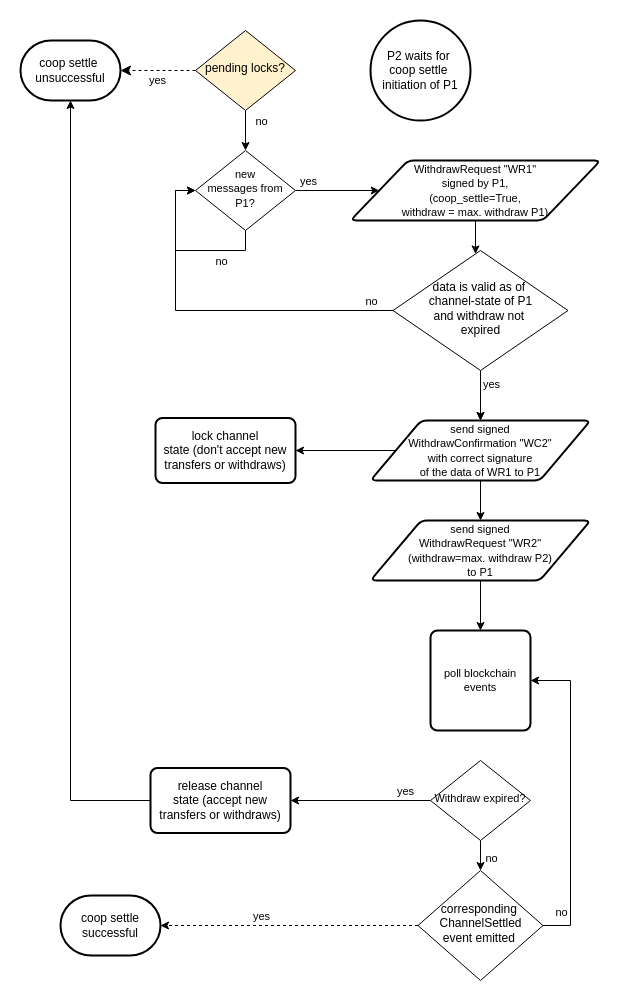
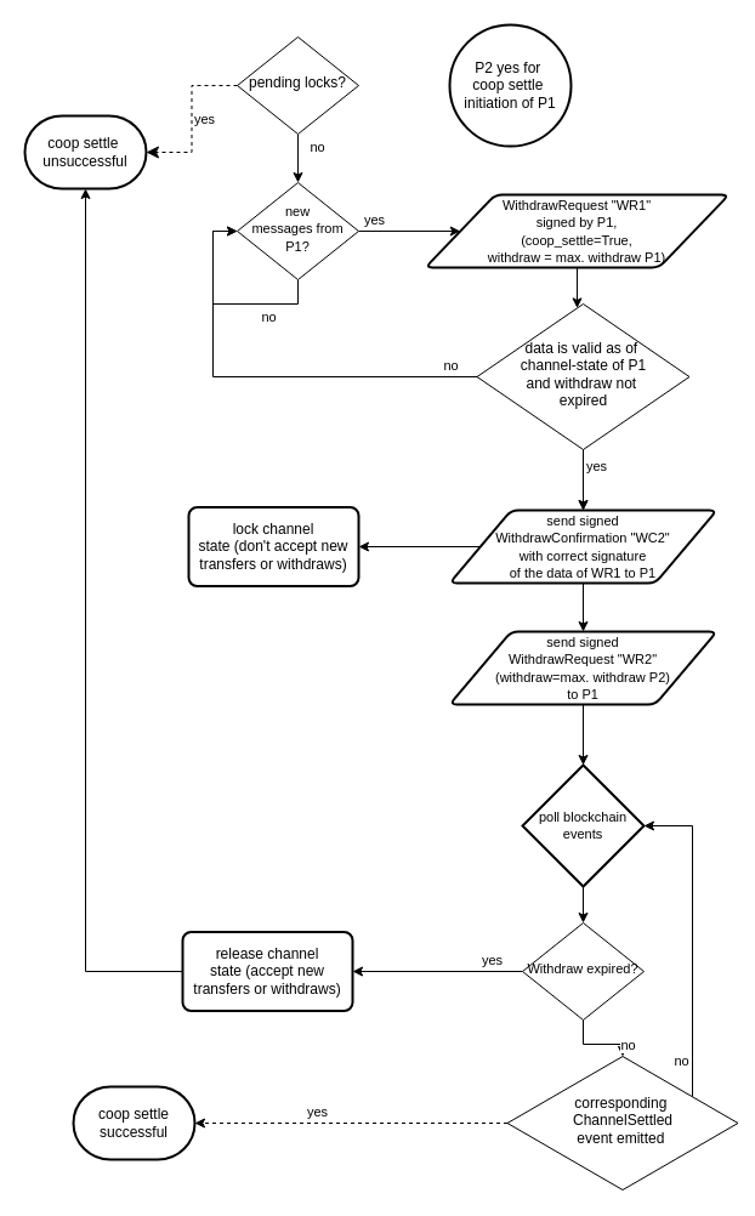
  <mxCell id="0" />
  <mxCell id="1" parent="0" />
  <mxCell id="2" value="yes" style="edgeStyle=orthogonalEdgeStyle;rounded=0;html=1;jettySize=auto;orthogonalLoop=1;fontSize=11;endArrow=classic;endFill=1;endSize=8;strokeWidth=1;shadow=0;labelBackgroundColor=none;entryX=1;entryY=0.5;entryDx=0;entryDy=0;entryPerimeter=0;dashed=1;" parent="1" source="5" target="29" edge="1"><mxGeometry y="10" relative="1" as="geometry"><mxPoint as="offset" /><mxPoint x="130" y="70" as="targetPoint" /></mxGeometry></mxCell>
  <mxCell id="3" style="edgeStyle=orthogonalEdgeStyle;rounded=0;orthogonalLoop=1;jettySize=auto;html=1;" edge="1" parent="1" source="5" target="10"><mxGeometry relative="1" as="geometry" /></mxCell>
  <mxCell id="4" value="no" style="edgeLabel;html=1;align=center;verticalAlign=middle;resizable=0;points=[];" vertex="1" connectable="0" parent="3"><mxGeometry x="0.05" y="3" relative="1" as="geometry"><mxPoint x="12" y="-11" as="offset" /></mxGeometry></mxCell>
- <mxCell id="5" value="pending locks?" style="rhombus;whiteSpace=wrap;html=1;shadow=0;fontFamily=Helvetica;fontSize=12;align=center;strokeWidth=1;spacing=6;spacingTop=-4;fillColor=#fff2cc;" parent="1" vertex="1"><mxGeometry x="195" y="30" width="100" height="80" as="geometry" /></mxCell>
+ <mxCell id="5" value="pending locks?" style="rhombus;whiteSpace=wrap;html=1;shadow=0;fontFamily=Helvetica;fontSize=12;align=center;strokeWidth=1;spacing=6;spacingTop=-4;" parent="1" vertex="1"><mxGeometry x="195" y="30" width="100" height="80" as="geometry" /></mxCell>
  <mxCell id="6" style="edgeStyle=orthogonalEdgeStyle;rounded=0;orthogonalLoop=1;jettySize=auto;html=1;" edge="1" parent="1" source="10" target="12"><mxGeometry relative="1" as="geometry" /></mxCell>
  <mxCell id="7" value="yes" style="edgeLabel;html=1;align=center;verticalAlign=middle;resizable=0;points=[];" vertex="1" connectable="0" parent="6"><mxGeometry x="-0.713" relative="1" as="geometry"><mxPoint y="-10" as="offset" /></mxGeometry></mxCell>
  <mxCell id="8" style="edgeStyle=orthogonalEdgeStyle;rounded=0;orthogonalLoop=1;jettySize=auto;html=1;entryX=0;entryY=0.5;entryDx=0;entryDy=0;" edge="1" parent="1" source="10" target="10"><mxGeometry relative="1" as="geometry"><mxPoint x="245" y="290" as="targetPoint" /><Array as="points"><mxPoint x="245" y="250" /><mxPoint x="175" y="250" /><mxPoint x="175" y="190" /></Array></mxGeometry></mxCell>
  <mxCell id="9" value="no" style="edgeLabel;html=1;align=center;verticalAlign=middle;resizable=0;points=[];" vertex="1" connectable="0" parent="8"><mxGeometry x="-0.471" y="3" relative="1" as="geometry"><mxPoint y="7" as="offset" /></mxGeometry></mxCell>
  <mxCell id="10" value="&lt;font style=&quot;font-size: 11px&quot;&gt;new &lt;br&gt;messages from P1?&lt;/font&gt;" style="rhombus;whiteSpace=wrap;html=1;shadow=0;fontFamily=Helvetica;fontSize=12;align=center;strokeWidth=1;spacing=6;spacingTop=-4;" parent="1" vertex="1"><mxGeometry x="195" y="150" width="100" height="80" as="geometry" /></mxCell>
  <mxCell id="11" style="edgeStyle=orthogonalEdgeStyle;rounded=0;orthogonalLoop=1;jettySize=auto;html=1;" parent="1" source="12" target="21" edge="1"><mxGeometry relative="1" as="geometry"><Array as="points"><mxPoint x="480" y="260" /><mxPoint x="480" y="260" /></Array></mxGeometry></mxCell>
  <mxCell id="12" value="&lt;font style=&quot;font-size: 11px&quot;&gt;WithdrawRequest &quot;WR1&quot;&lt;br&gt;signed by P1,&lt;br&gt;(coop_settle=True,&lt;br&gt;withdraw = max. withdraw P1)&lt;/font&gt;" style="shape=parallelogram;html=1;strokeWidth=2;perimeter=parallelogramPerimeter;whiteSpace=wrap;rounded=1;arcSize=12;size=0.23;" parent="1" vertex="1"><mxGeometry x="350" y="160" width="250" height="60" as="geometry" /></mxCell>
  <mxCell id="13" style="edgeStyle=orthogonalEdgeStyle;rounded=0;orthogonalLoop=1;jettySize=auto;html=1;" edge="1" parent="1" source="15" target="33"><mxGeometry relative="1" as="geometry" /></mxCell>
  <mxCell id="14" value="" style="edgeStyle=orthogonalEdgeStyle;rounded=0;orthogonalLoop=1;jettySize=auto;html=1;" edge="1" parent="1" source="15" target="39"><mxGeometry relative="1" as="geometry" /></mxCell>
  <mxCell id="15" value="&lt;font style=&quot;font-size: 11px&quot;&gt;send signed&lt;br&gt;WithdrawConfirmation &quot;WC2&quot;&lt;br&gt;with correct signature &lt;br&gt;of the data of WR1 to P1&lt;/font&gt;" style="shape=parallelogram;html=1;strokeWidth=2;perimeter=parallelogramPerimeter;whiteSpace=wrap;rounded=1;arcSize=12;size=0.23;" parent="1" vertex="1"><mxGeometry x="370" y="420" width="220" height="60" as="geometry" /></mxCell>
  <mxCell id="16" style="edgeStyle=orthogonalEdgeStyle;rounded=0;orthogonalLoop=1;jettySize=auto;html=1;" parent="1" source="21" target="15" edge="1"><mxGeometry relative="1" as="geometry" /></mxCell>
  <mxCell id="17" value="yes" style="edgeLabel;html=1;align=center;verticalAlign=middle;resizable=0;points=[];" parent="16" vertex="1" connectable="0"><mxGeometry x="-0.467" y="2" relative="1" as="geometry"><mxPoint x="8" as="offset" /></mxGeometry></mxCell>
  <mxCell id="18" value="" style="edgeStyle=orthogonalEdgeStyle;rounded=0;orthogonalLoop=1;jettySize=auto;html=1;fontSize=12;endArrow=classic;endFill=1;" parent="1" source="21" target="15" edge="1"><mxGeometry relative="1" as="geometry" /></mxCell>
  <mxCell id="19" style="edgeStyle=orthogonalEdgeStyle;rounded=0;orthogonalLoop=1;jettySize=auto;html=1;entryX=0;entryY=0.5;entryDx=0;entryDy=0;" edge="1" parent="1" source="21" target="10"><mxGeometry relative="1" as="geometry" /></mxCell>
  <mxCell id="20" value="no" style="edgeLabel;html=1;align=center;verticalAlign=middle;resizable=0;points=[];" vertex="1" connectable="0" parent="19"><mxGeometry x="-0.807" y="-2" relative="1" as="geometry"><mxPoint x="12" y="-8" as="offset" /></mxGeometry></mxCell>
  <mxCell id="21" value="&lt;font style=&quot;font-size: 12px&quot;&gt;data is valid as of&amp;nbsp;&lt;br&gt;channel-state of P1&lt;br&gt;and withdraw not&amp;nbsp;&lt;br&gt;expired&lt;br&gt;&lt;/font&gt;" style="rhombus;whiteSpace=wrap;html=1;shadow=0;fontFamily=Helvetica;fontSize=12;align=center;strokeWidth=1;spacing=6;spacingTop=-4;" parent="1" vertex="1"><mxGeometry x="392.5" y="250" width="175" height="120" as="geometry" /></mxCell>
  <mxCell id="22" style="edgeStyle=orthogonalEdgeStyle;rounded=0;orthogonalLoop=1;jettySize=auto;html=1;fontSize=11;dashed=1;" parent="1" source="26" target="30" edge="1"><mxGeometry relative="1" as="geometry"><mxPoint x="312.5" y="775" as="targetPoint" /></mxGeometry></mxCell>
  <mxCell id="23" value="yes" style="edgeLabel;html=1;align=center;verticalAlign=middle;resizable=0;points=[];fontSize=11;" parent="22" vertex="1" connectable="0"><mxGeometry x="0.289" relative="1" as="geometry"><mxPoint x="9" y="-10" as="offset" /></mxGeometry></mxCell>
  <mxCell id="24" style="edgeStyle=orthogonalEdgeStyle;rounded=0;orthogonalLoop=1;jettySize=auto;html=1;entryX=1;entryY=0.5;entryDx=0;entryDy=0;" edge="1" parent="1" source="26" target="28"><mxGeometry relative="1" as="geometry"><Array as="points"><mxPoint x="570" y="925" /><mxPoint x="570" y="680" /></Array></mxGeometry></mxCell>
  <mxCell id="25" value="no" style="edgeLabel;html=1;align=center;verticalAlign=middle;resizable=0;points=[];" vertex="1" connectable="0" parent="24"><mxGeometry x="-0.53" y="-5" relative="1" as="geometry"><mxPoint x="-15" y="32" as="offset" /></mxGeometry></mxCell>
- <mxCell id="26" value="corresponding&amp;nbsp;&lt;br&gt;ChannelSettled&lt;br&gt;event emitted&amp;nbsp;" style="rhombus;whiteSpace=wrap;html=1;shadow=0;fontFamily=Helvetica;fontSize=12;align=center;strokeWidth=1;spacing=6;spacingTop=-4;" parent="1" vertex="1"><mxGeometry x="417.5" y="870" width="125" height="110" as="geometry" /></mxCell>
- <mxCell id="28" value="poll blockchain events" style="rounded=1;whiteSpace=wrap;html=1;absoluteArcSize=1;arcSize=14;strokeWidth=2;fontSize=11;" parent="1" vertex="1"><mxGeometry x="430" y="630" width="100" height="100" as="geometry" /></mxCell>
- <mxCell id="29" value="&lt;font style=&quot;font-size: 12px&quot;&gt;coop settle&amp;nbsp;&lt;br&gt;unsuccessful&lt;/font&gt;" style="strokeWidth=2;html=1;shape=mxgraph.flowchart.terminator;whiteSpace=wrap;fontSize=11;" parent="1" vertex="1"><mxGeometry x="20" y="40" width="100" height="60" as="geometry" /></mxCell>
+ <mxCell id="26" value="corresponding&amp;nbsp;&lt;br&gt;ChannelSettled&lt;br&gt;event emitted&amp;nbsp;" style="rhombus;whiteSpace=wrap;html=1;shadow=0;fontFamily=Helvetica;fontSize=12;align=center;strokeWidth=1;spacing=6;spacingTop=-4;" parent="1" vertex="1"><mxGeometry x="417.5" y="870" width="190" height="110" as="geometry" /></mxCell>
+ <mxCell id="27" style="edgeStyle=orthogonalEdgeStyle;rounded=0;orthogonalLoop=1;jettySize=auto;html=1;" edge="1" parent="1" source="28" target="38"><mxGeometry relative="1" as="geometry" /></mxCell>
+ <mxCell id="28" value="poll blockchain events" style="rhombus;whiteSpace=wrap;html=1;absoluteArcSize=1;arcSize=14;strokeWidth=2;fontSize=11;" parent="1" vertex="1"><mxGeometry x="430" y="630" width="100" height="100" as="geometry" /></mxCell>
+ <mxCell id="29" value="&lt;font style=&quot;font-size: 12px&quot;&gt;coop settle&amp;nbsp;&lt;br&gt;unsuccessful&lt;/font&gt;" style="strokeWidth=2;html=1;shape=mxgraph.flowchart.terminator;whiteSpace=wrap;fontSize=11;" parent="1" vertex="1"><mxGeometry x="20" y="95" width="100" height="60" as="geometry" /></mxCell>
  <mxCell id="30" value="coop settle&lt;br&gt;successful" style="strokeWidth=2;html=1;shape=mxgraph.flowchart.terminator;whiteSpace=wrap;fontSize=12;" parent="1" vertex="1"><mxGeometry x="60" y="895" width="100" height="60" as="geometry" /></mxCell>
- <mxCell id="31" value="P2 waits for&amp;nbsp;&lt;br&gt;coop settle&amp;nbsp;&lt;br&gt;initiation of P1" style="strokeWidth=2;html=1;shape=mxgraph.flowchart.start_2;whiteSpace=wrap;fontSize=12;" parent="1" vertex="1"><mxGeometry x="370" y="20" width="100" height="100" as="geometry" /></mxCell>
+ <mxCell id="31" value="P2 yes for&amp;nbsp;&lt;br&gt;coop settle&amp;nbsp;&lt;br&gt;initiation of P1" style="strokeWidth=2;html=1;shape=mxgraph.flowchart.start_2;whiteSpace=wrap;fontSize=12;" parent="1" vertex="1"><mxGeometry x="370" y="20" width="100" height="100" as="geometry" /></mxCell>
  <mxCell id="32" style="edgeStyle=orthogonalEdgeStyle;rounded=0;orthogonalLoop=1;jettySize=auto;html=1;entryX=0.5;entryY=0;entryDx=0;entryDy=0;" edge="1" parent="1" source="33" target="28"><mxGeometry relative="1" as="geometry" /></mxCell>
  <mxCell id="33" value="&lt;font style=&quot;font-size: 11px&quot;&gt;send signed&lt;br&gt;WithdrawRequest &quot;WR2&quot;&lt;br&gt;(withdraw=max. withdraw P2)&lt;br&gt;to P1&lt;br&gt;&lt;/font&gt;" style="shape=parallelogram;html=1;strokeWidth=2;perimeter=parallelogramPerimeter;whiteSpace=wrap;rounded=1;arcSize=12;size=0.23;" vertex="1" parent="1"><mxGeometry x="370" y="520" width="220" height="60" as="geometry" /></mxCell>
  <mxCell id="34" value="" style="edgeStyle=orthogonalEdgeStyle;rounded=0;orthogonalLoop=1;jettySize=auto;html=1;" edge="1" parent="1" source="38" target="26"><mxGeometry relative="1" as="geometry" /></mxCell>
  <mxCell id="35" value="no" style="edgeLabel;html=1;align=center;verticalAlign=middle;resizable=0;points=[];" vertex="1" connectable="0" parent="34"><mxGeometry x="0.48" relative="1" as="geometry"><mxPoint x="10" as="offset" /></mxGeometry></mxCell>
  <mxCell id="36" style="edgeStyle=orthogonalEdgeStyle;rounded=0;orthogonalLoop=1;jettySize=auto;html=1;entryX=1;entryY=0.5;entryDx=0;entryDy=0;" edge="1" parent="1" source="38" target="41"><mxGeometry relative="1" as="geometry" /></mxCell>
  <mxCell id="37" value="yes" style="edgeLabel;html=1;align=center;verticalAlign=middle;resizable=0;points=[];" vertex="1" connectable="0" parent="36"><mxGeometry x="-0.928" y="-3" relative="1" as="geometry"><mxPoint x="-21" y="-7" as="offset" /></mxGeometry></mxCell>
  <mxCell id="38" value="&lt;font style=&quot;font-size: 11px&quot;&gt;Withdraw&amp;nbsp;expired?&lt;/font&gt;" style="rhombus;whiteSpace=wrap;html=1;shadow=0;fontFamily=Helvetica;fontSize=12;align=center;strokeWidth=1;spacing=6;spacingTop=-4;" vertex="1" parent="1"><mxGeometry x="430" y="760" width="100" height="80" as="geometry" /></mxCell>
  <mxCell id="39" value="lock channel&lt;br&gt;state (don't accept new &lt;br&gt;transfers or withdraws)" style="rounded=1;whiteSpace=wrap;html=1;absoluteArcSize=1;arcSize=14;strokeWidth=2;" vertex="1" parent="1"><mxGeometry x="155" y="417.5" width="140" height="65" as="geometry" /></mxCell>
  <mxCell id="40" style="edgeStyle=orthogonalEdgeStyle;rounded=0;orthogonalLoop=1;jettySize=auto;html=1;" edge="1" parent="1" source="41" target="29"><mxGeometry relative="1" as="geometry" /></mxCell>
  <mxCell id="41" value="release channel&lt;br&gt;state (accept new &lt;br&gt;transfers or withdraws)" style="rounded=1;whiteSpace=wrap;html=1;absoluteArcSize=1;arcSize=14;strokeWidth=2;" vertex="1" parent="1"><mxGeometry x="150" y="767.5" width="140" height="65" as="geometry" /></mxCell>
